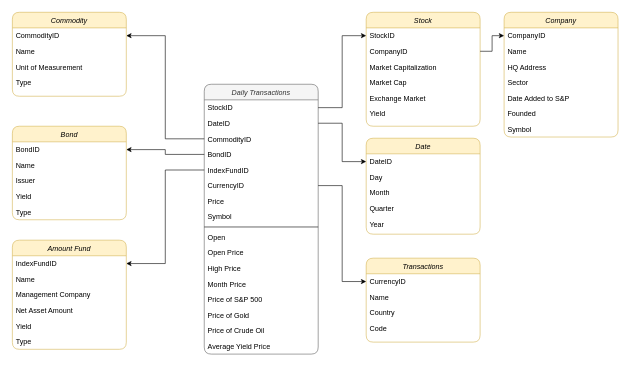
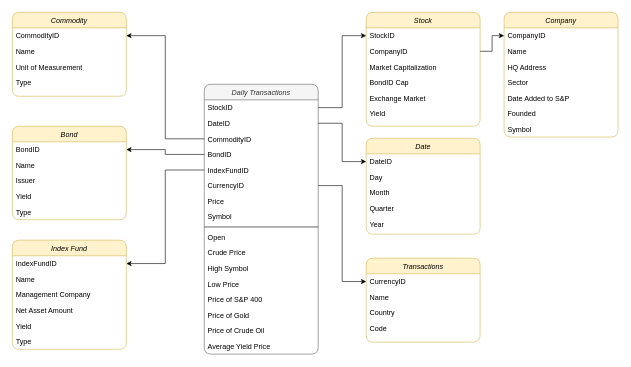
  <mxCell id="0" />
  <mxCell id="1" parent="0" />
  <mxCell id="2" value="Daily Transactions" style="swimlane;fontStyle=2;align=center;verticalAlign=top;childLayout=stackLayout;horizontal=1;startSize=26;horizontalStack=0;resizeParent=1;resizeLast=0;collapsible=1;marginBottom=0;rounded=1;shadow=0;strokeWidth=1;fillColor=#f5f5f5;strokeColor=#666666;fontColor=#333333;" parent="1" vertex="1"><mxGeometry x="340" y="140" width="190" height="450" as="geometry"><mxRectangle x="230" y="140" width="160" height="26" as="alternateBounds" /></mxGeometry></mxCell>
  <mxCell id="3" value="StockID" style="text;align=left;verticalAlign=top;spacingLeft=4;spacingRight=4;overflow=hidden;rotatable=0;points=[[0,0.5],[1,0.5]];portConstraint=eastwest;" parent="2" vertex="1"><mxGeometry y="26" width="190" height="26" as="geometry" /></mxCell>
  <mxCell id="4" value="DateID" style="text;align=left;verticalAlign=top;spacingLeft=4;spacingRight=4;overflow=hidden;rotatable=0;points=[[0,0.5],[1,0.5]];portConstraint=eastwest;" vertex="1" parent="2"><mxGeometry y="52" width="190" height="26" as="geometry" /></mxCell>
  <mxCell id="5" value="CommodityID" style="text;align=left;verticalAlign=top;spacingLeft=4;spacingRight=4;overflow=hidden;rotatable=0;points=[[0,0.5],[1,0.5]];portConstraint=eastwest;" vertex="1" parent="2"><mxGeometry y="78" width="190" height="26" as="geometry" /></mxCell>
  <mxCell id="6" value="BondID" style="text;align=left;verticalAlign=top;spacingLeft=4;spacingRight=4;overflow=hidden;rotatable=0;points=[[0,0.5],[1,0.5]];portConstraint=eastwest;" vertex="1" parent="2"><mxGeometry y="104" width="190" height="26" as="geometry" /></mxCell>
  <mxCell id="7" value="IndexFundID&#10;" style="text;align=left;verticalAlign=top;spacingLeft=4;spacingRight=4;overflow=hidden;rotatable=0;points=[[0,0.5],[1,0.5]];portConstraint=eastwest;" vertex="1" parent="2"><mxGeometry y="130" width="190" height="26" as="geometry" /></mxCell>
  <mxCell id="8" value="CurrencyID" style="text;align=left;verticalAlign=top;spacingLeft=4;spacingRight=4;overflow=hidden;rotatable=0;points=[[0,0.5],[1,0.5]];portConstraint=eastwest;" vertex="1" parent="2"><mxGeometry y="156" width="190" height="26" as="geometry" /></mxCell>
  <mxCell id="9" value="Price" style="text;align=left;verticalAlign=top;spacingLeft=4;spacingRight=4;overflow=hidden;rotatable=0;points=[[0,0.5],[1,0.5]];portConstraint=eastwest;" vertex="1" parent="2"><mxGeometry y="182" width="190" height="26" as="geometry" /></mxCell>
  <mxCell id="10" value="Symbol" style="text;align=left;verticalAlign=top;spacingLeft=4;spacingRight=4;overflow=hidden;rotatable=0;points=[[0,0.5],[1,0.5]];portConstraint=eastwest;" vertex="1" parent="2"><mxGeometry y="208" width="190" height="26" as="geometry" /></mxCell>
  <mxCell id="11" value="" style="line;html=1;strokeWidth=1;align=left;verticalAlign=middle;spacingTop=-1;spacingLeft=3;spacingRight=3;rotatable=0;labelPosition=right;points=[];portConstraint=eastwest;" parent="2" vertex="1"><mxGeometry y="234" width="190" height="8" as="geometry" /></mxCell>
  <mxCell id="12" value="Open" style="text;align=left;verticalAlign=top;spacingLeft=4;spacingRight=4;overflow=hidden;rotatable=0;points=[[0,0.5],[1,0.5]];portConstraint=eastwest;" vertex="1" parent="2"><mxGeometry y="242" width="190" height="26" as="geometry" /></mxCell>
- <mxCell id="13" value="Open Price" style="text;align=left;verticalAlign=top;spacingLeft=4;spacingRight=4;overflow=hidden;rotatable=0;points=[[0,0.5],[1,0.5]];portConstraint=eastwest;" vertex="1" parent="2"><mxGeometry y="268" width="190" height="26" as="geometry" /></mxCell>
- <mxCell id="14" value="High Price" style="text;align=left;verticalAlign=top;spacingLeft=4;spacingRight=4;overflow=hidden;rotatable=0;points=[[0,0.5],[1,0.5]];portConstraint=eastwest;" vertex="1" parent="2"><mxGeometry y="294" width="190" height="26" as="geometry" /></mxCell>
- <mxCell id="15" value="Month Price" style="text;align=left;verticalAlign=top;spacingLeft=4;spacingRight=4;overflow=hidden;rotatable=0;points=[[0,0.5],[1,0.5]];portConstraint=eastwest;" vertex="1" parent="2"><mxGeometry y="320" width="190" height="26" as="geometry" /></mxCell>
- <mxCell id="16" value="Price of S&amp;P 500" style="text;align=left;verticalAlign=top;spacingLeft=4;spacingRight=4;overflow=hidden;rotatable=0;points=[[0,0.5],[1,0.5]];portConstraint=eastwest;" vertex="1" parent="2"><mxGeometry y="346" width="190" height="26" as="geometry" /></mxCell>
+ <mxCell id="13" value="Crude Price" style="text;align=left;verticalAlign=top;spacingLeft=4;spacingRight=4;overflow=hidden;rotatable=0;points=[[0,0.5],[1,0.5]];portConstraint=eastwest;" vertex="1" parent="2"><mxGeometry y="268" width="190" height="26" as="geometry" /></mxCell>
+ <mxCell id="14" value="High Symbol" style="text;align=left;verticalAlign=top;spacingLeft=4;spacingRight=4;overflow=hidden;rotatable=0;points=[[0,0.5],[1,0.5]];portConstraint=eastwest;" vertex="1" parent="2"><mxGeometry y="294" width="190" height="26" as="geometry" /></mxCell>
+ <mxCell id="15" value="Low Price" style="text;align=left;verticalAlign=top;spacingLeft=4;spacingRight=4;overflow=hidden;rotatable=0;points=[[0,0.5],[1,0.5]];portConstraint=eastwest;" vertex="1" parent="2"><mxGeometry y="320" width="190" height="26" as="geometry" /></mxCell>
+ <mxCell id="16" value="Price of S&amp;P 400" style="text;align=left;verticalAlign=top;spacingLeft=4;spacingRight=4;overflow=hidden;rotatable=0;points=[[0,0.5],[1,0.5]];portConstraint=eastwest;" vertex="1" parent="2"><mxGeometry y="346" width="190" height="26" as="geometry" /></mxCell>
  <mxCell id="17" value="Price of Gold" style="text;align=left;verticalAlign=top;spacingLeft=4;spacingRight=4;overflow=hidden;rotatable=0;points=[[0,0.5],[1,0.5]];portConstraint=eastwest;" vertex="1" parent="2"><mxGeometry y="372" width="190" height="26" as="geometry" /></mxCell>
  <mxCell id="18" value="Price of Crude Oil" style="text;align=left;verticalAlign=top;spacingLeft=4;spacingRight=4;overflow=hidden;rotatable=0;points=[[0,0.5],[1,0.5]];portConstraint=eastwest;" vertex="1" parent="2"><mxGeometry y="398" width="190" height="26" as="geometry" /></mxCell>
  <mxCell id="19" value="Average Yield Price" style="text;align=left;verticalAlign=top;spacingLeft=4;spacingRight=4;overflow=hidden;rotatable=0;points=[[0,0.5],[1,0.5]];portConstraint=eastwest;" vertex="1" parent="2"><mxGeometry y="424" width="190" height="26" as="geometry" /></mxCell>
  <mxCell id="20" value="Stock" style="swimlane;fontStyle=2;align=center;verticalAlign=top;childLayout=stackLayout;horizontal=1;startSize=26;horizontalStack=0;resizeParent=1;resizeLast=0;collapsible=1;marginBottom=0;rounded=1;shadow=0;strokeWidth=1;fillColor=#fff2cc;strokeColor=#d6b656;" vertex="1" parent="1"><mxGeometry x="610" y="20" width="190" height="190" as="geometry"><mxRectangle x="230" y="140" width="160" height="26" as="alternateBounds" /></mxGeometry></mxCell>
  <mxCell id="21" value="StockID" style="text;align=left;verticalAlign=top;spacingLeft=4;spacingRight=4;overflow=hidden;rotatable=0;points=[[0,0.5],[1,0.5]];portConstraint=eastwest;" vertex="1" parent="20"><mxGeometry y="26" width="190" height="26" as="geometry" /></mxCell>
  <mxCell id="22" value="CompanyID" style="text;align=left;verticalAlign=top;spacingLeft=4;spacingRight=4;overflow=hidden;rotatable=0;points=[[0,0.5],[1,0.5]];portConstraint=eastwest;" vertex="1" parent="20"><mxGeometry y="52" width="190" height="26" as="geometry" /></mxCell>
  <mxCell id="23" value="Market Capitalization" style="text;align=left;verticalAlign=top;spacingLeft=4;spacingRight=4;overflow=hidden;rotatable=0;points=[[0,0.5],[1,0.5]];portConstraint=eastwest;" vertex="1" parent="20"><mxGeometry y="78" width="190" height="26" as="geometry" /></mxCell>
- <mxCell id="24" value="Market Cap" style="text;align=left;verticalAlign=top;spacingLeft=4;spacingRight=4;overflow=hidden;rotatable=0;points=[[0,0.5],[1,0.5]];portConstraint=eastwest;" vertex="1" parent="20"><mxGeometry y="104" width="190" height="26" as="geometry" /></mxCell>
+ <mxCell id="24" value="BondID Cap" style="text;align=left;verticalAlign=top;spacingLeft=4;spacingRight=4;overflow=hidden;rotatable=0;points=[[0,0.5],[1,0.5]];portConstraint=eastwest;" vertex="1" parent="20"><mxGeometry y="104" width="190" height="26" as="geometry" /></mxCell>
  <mxCell id="25" value="Exchange Market" style="text;align=left;verticalAlign=top;spacingLeft=4;spacingRight=4;overflow=hidden;rotatable=0;points=[[0,0.5],[1,0.5]];portConstraint=eastwest;" vertex="1" parent="20"><mxGeometry y="130" width="190" height="26" as="geometry" /></mxCell>
  <mxCell id="26" value="Yield" style="text;align=left;verticalAlign=top;spacingLeft=4;spacingRight=4;overflow=hidden;rotatable=0;points=[[0,0.5],[1,0.5]];portConstraint=eastwest;" vertex="1" parent="20"><mxGeometry y="156" width="190" height="26" as="geometry" /></mxCell>
  <mxCell id="27" style="edgeStyle=orthogonalEdgeStyle;rounded=0;orthogonalLoop=1;jettySize=auto;html=1;entryX=0;entryY=0.5;entryDx=0;entryDy=0;" edge="1" parent="1" source="3" target="21"><mxGeometry relative="1" as="geometry" /></mxCell>
  <mxCell id="28" value="Company" style="swimlane;fontStyle=2;align=center;verticalAlign=top;childLayout=stackLayout;horizontal=1;startSize=26;horizontalStack=0;resizeParent=1;resizeLast=0;collapsible=1;marginBottom=0;rounded=1;shadow=0;strokeWidth=1;fillColor=#fff2cc;strokeColor=#d6b656;" vertex="1" parent="1"><mxGeometry x="840" y="20" width="190" height="208" as="geometry"><mxRectangle x="230" y="140" width="160" height="26" as="alternateBounds" /></mxGeometry></mxCell>
  <mxCell id="29" value="CompanyID" style="text;align=left;verticalAlign=top;spacingLeft=4;spacingRight=4;overflow=hidden;rotatable=0;points=[[0,0.5],[1,0.5]];portConstraint=eastwest;" vertex="1" parent="28"><mxGeometry y="26" width="190" height="26" as="geometry" /></mxCell>
  <mxCell id="30" value="Name" style="text;align=left;verticalAlign=top;spacingLeft=4;spacingRight=4;overflow=hidden;rotatable=0;points=[[0,0.5],[1,0.5]];portConstraint=eastwest;" vertex="1" parent="28"><mxGeometry y="52" width="190" height="26" as="geometry" /></mxCell>
  <mxCell id="31" value="HQ Address" style="text;align=left;verticalAlign=top;spacingLeft=4;spacingRight=4;overflow=hidden;rotatable=0;points=[[0,0.5],[1,0.5]];portConstraint=eastwest;" vertex="1" parent="28"><mxGeometry y="78" width="190" height="26" as="geometry" /></mxCell>
  <mxCell id="32" value="Sector" style="text;align=left;verticalAlign=top;spacingLeft=4;spacingRight=4;overflow=hidden;rotatable=0;points=[[0,0.5],[1,0.5]];portConstraint=eastwest;" vertex="1" parent="28"><mxGeometry y="104" width="190" height="26" as="geometry" /></mxCell>
  <mxCell id="33" value="Date Added to S&amp;P" style="text;align=left;verticalAlign=top;spacingLeft=4;spacingRight=4;overflow=hidden;rotatable=0;points=[[0,0.5],[1,0.5]];portConstraint=eastwest;" vertex="1" parent="28"><mxGeometry y="130" width="190" height="26" as="geometry" /></mxCell>
  <mxCell id="34" value="Founded" style="text;align=left;verticalAlign=top;spacingLeft=4;spacingRight=4;overflow=hidden;rotatable=0;points=[[0,0.5],[1,0.5]];portConstraint=eastwest;" vertex="1" parent="28"><mxGeometry y="156" width="190" height="26" as="geometry" /></mxCell>
  <mxCell id="35" value="Symbol" style="text;align=left;verticalAlign=top;spacingLeft=4;spacingRight=4;overflow=hidden;rotatable=0;points=[[0,0.5],[1,0.5]];portConstraint=eastwest;" vertex="1" parent="28"><mxGeometry y="182" width="190" height="26" as="geometry" /></mxCell>
  <mxCell id="36" style="edgeStyle=orthogonalEdgeStyle;rounded=0;orthogonalLoop=1;jettySize=auto;html=1;entryX=0;entryY=0.5;entryDx=0;entryDy=0;" edge="1" parent="1" source="22" target="29"><mxGeometry relative="1" as="geometry" /></mxCell>
  <mxCell id="37" value="Date" style="swimlane;fontStyle=2;align=center;verticalAlign=top;childLayout=stackLayout;horizontal=1;startSize=26;horizontalStack=0;resizeParent=1;resizeLast=0;collapsible=1;marginBottom=0;rounded=1;shadow=0;strokeWidth=1;fillColor=#fff2cc;strokeColor=#d6b656;" vertex="1" parent="1"><mxGeometry x="610" y="230" width="190" height="160" as="geometry"><mxRectangle x="230" y="140" width="160" height="26" as="alternateBounds" /></mxGeometry></mxCell>
  <mxCell id="38" value="DateID" style="text;align=left;verticalAlign=top;spacingLeft=4;spacingRight=4;overflow=hidden;rotatable=0;points=[[0,0.5],[1,0.5]];portConstraint=eastwest;" vertex="1" parent="37"><mxGeometry y="26" width="190" height="26" as="geometry" /></mxCell>
  <mxCell id="39" value="Day" style="text;align=left;verticalAlign=top;spacingLeft=4;spacingRight=4;overflow=hidden;rotatable=0;points=[[0,0.5],[1,0.5]];portConstraint=eastwest;" vertex="1" parent="37"><mxGeometry y="52" width="190" height="26" as="geometry" /></mxCell>
  <mxCell id="40" value="Month" style="text;align=left;verticalAlign=top;spacingLeft=4;spacingRight=4;overflow=hidden;rotatable=0;points=[[0,0.5],[1,0.5]];portConstraint=eastwest;" vertex="1" parent="37"><mxGeometry y="78" width="190" height="26" as="geometry" /></mxCell>
  <mxCell id="41" value="Quarter" style="text;align=left;verticalAlign=top;spacingLeft=4;spacingRight=4;overflow=hidden;rotatable=0;points=[[0,0.5],[1,0.5]];portConstraint=eastwest;" vertex="1" parent="37"><mxGeometry y="104" width="190" height="26" as="geometry" /></mxCell>
  <mxCell id="42" value="Year" style="text;align=left;verticalAlign=top;spacingLeft=4;spacingRight=4;overflow=hidden;rotatable=0;points=[[0,0.5],[1,0.5]];portConstraint=eastwest;" vertex="1" parent="37"><mxGeometry y="130" width="190" height="26" as="geometry" /></mxCell>
  <mxCell id="43" style="edgeStyle=orthogonalEdgeStyle;rounded=0;orthogonalLoop=1;jettySize=auto;html=1;entryX=0;entryY=0.5;entryDx=0;entryDy=0;" edge="1" parent="1" source="4" target="38"><mxGeometry relative="1" as="geometry" /></mxCell>
  <mxCell id="44" value="Transactions" style="swimlane;fontStyle=2;align=center;verticalAlign=top;childLayout=stackLayout;horizontal=1;startSize=26;horizontalStack=0;resizeParent=1;resizeLast=0;collapsible=1;marginBottom=0;rounded=1;shadow=0;strokeWidth=1;fillColor=#fff2cc;strokeColor=#d6b656;" vertex="1" parent="1"><mxGeometry x="610" y="430" width="190" height="140" as="geometry"><mxRectangle x="230" y="140" width="160" height="26" as="alternateBounds" /></mxGeometry></mxCell>
  <mxCell id="45" value="CurrencyID" style="text;align=left;verticalAlign=top;spacingLeft=4;spacingRight=4;overflow=hidden;rotatable=0;points=[[0,0.5],[1,0.5]];portConstraint=eastwest;" vertex="1" parent="44"><mxGeometry y="26" width="190" height="26" as="geometry" /></mxCell>
  <mxCell id="46" value="Name" style="text;align=left;verticalAlign=top;spacingLeft=4;spacingRight=4;overflow=hidden;rotatable=0;points=[[0,0.5],[1,0.5]];portConstraint=eastwest;" vertex="1" parent="44"><mxGeometry y="52" width="190" height="26" as="geometry" /></mxCell>
  <mxCell id="47" value="Country" style="text;align=left;verticalAlign=top;spacingLeft=4;spacingRight=4;overflow=hidden;rotatable=0;points=[[0,0.5],[1,0.5]];portConstraint=eastwest;" vertex="1" parent="44"><mxGeometry y="78" width="190" height="26" as="geometry" /></mxCell>
  <mxCell id="48" value="Code" style="text;align=left;verticalAlign=top;spacingLeft=4;spacingRight=4;overflow=hidden;rotatable=0;points=[[0,0.5],[1,0.5]];portConstraint=eastwest;" vertex="1" parent="44"><mxGeometry y="104" width="190" height="26" as="geometry" /></mxCell>
  <mxCell id="49" style="edgeStyle=orthogonalEdgeStyle;rounded=0;orthogonalLoop=1;jettySize=auto;html=1;entryX=0;entryY=0.5;entryDx=0;entryDy=0;" edge="1" parent="1" source="8" target="45"><mxGeometry relative="1" as="geometry" /></mxCell>
  <mxCell id="50" value="Commodity" style="swimlane;fontStyle=2;align=center;verticalAlign=top;childLayout=stackLayout;horizontal=1;startSize=26;horizontalStack=0;resizeParent=1;resizeLast=0;collapsible=1;marginBottom=0;rounded=1;shadow=0;strokeWidth=1;fillColor=#fff2cc;strokeColor=#d6b656;" vertex="1" parent="1"><mxGeometry x="20" y="20" width="190" height="140" as="geometry"><mxRectangle x="230" y="140" width="160" height="26" as="alternateBounds" /></mxGeometry></mxCell>
  <mxCell id="51" value="CommodityID" style="text;align=left;verticalAlign=top;spacingLeft=4;spacingRight=4;overflow=hidden;rotatable=0;points=[[0,0.5],[1,0.5]];portConstraint=eastwest;" vertex="1" parent="50"><mxGeometry y="26" width="190" height="26" as="geometry" /></mxCell>
  <mxCell id="52" value="Name" style="text;align=left;verticalAlign=top;spacingLeft=4;spacingRight=4;overflow=hidden;rotatable=0;points=[[0,0.5],[1,0.5]];portConstraint=eastwest;" vertex="1" parent="50"><mxGeometry y="52" width="190" height="26" as="geometry" /></mxCell>
  <mxCell id="53" value="Unit of Measurement" style="text;align=left;verticalAlign=top;spacingLeft=4;spacingRight=4;overflow=hidden;rotatable=0;points=[[0,0.5],[1,0.5]];portConstraint=eastwest;" vertex="1" parent="50"><mxGeometry y="78" width="190" height="26" as="geometry" /></mxCell>
  <mxCell id="54" value="Type" style="text;align=left;verticalAlign=top;spacingLeft=4;spacingRight=4;overflow=hidden;rotatable=0;points=[[0,0.5],[1,0.5]];portConstraint=eastwest;" vertex="1" parent="50"><mxGeometry y="104" width="190" height="26" as="geometry" /></mxCell>
  <mxCell id="55" style="edgeStyle=orthogonalEdgeStyle;rounded=0;orthogonalLoop=1;jettySize=auto;html=1;entryX=1;entryY=0.5;entryDx=0;entryDy=0;" edge="1" parent="1" source="5" target="51"><mxGeometry relative="1" as="geometry" /></mxCell>
  <mxCell id="56" value="Bond" style="swimlane;fontStyle=2;align=center;verticalAlign=top;childLayout=stackLayout;horizontal=1;startSize=26;horizontalStack=0;resizeParent=1;resizeLast=0;collapsible=1;marginBottom=0;rounded=1;shadow=0;strokeWidth=1;fillColor=#fff2cc;strokeColor=#d6b656;" vertex="1" parent="1"><mxGeometry x="20" y="210" width="190" height="156" as="geometry"><mxRectangle x="230" y="140" width="160" height="26" as="alternateBounds" /></mxGeometry></mxCell>
  <mxCell id="57" value="BondID" style="text;align=left;verticalAlign=top;spacingLeft=4;spacingRight=4;overflow=hidden;rotatable=0;points=[[0,0.5],[1,0.5]];portConstraint=eastwest;" vertex="1" parent="56"><mxGeometry y="26" width="190" height="26" as="geometry" /></mxCell>
  <mxCell id="58" value="Name" style="text;align=left;verticalAlign=top;spacingLeft=4;spacingRight=4;overflow=hidden;rotatable=0;points=[[0,0.5],[1,0.5]];portConstraint=eastwest;" vertex="1" parent="56"><mxGeometry y="52" width="190" height="26" as="geometry" /></mxCell>
  <mxCell id="59" value="Issuer" style="text;align=left;verticalAlign=top;spacingLeft=4;spacingRight=4;overflow=hidden;rotatable=0;points=[[0,0.5],[1,0.5]];portConstraint=eastwest;" vertex="1" parent="56"><mxGeometry y="78" width="190" height="26" as="geometry" /></mxCell>
  <mxCell id="60" value="Yield" style="text;align=left;verticalAlign=top;spacingLeft=4;spacingRight=4;overflow=hidden;rotatable=0;points=[[0,0.5],[1,0.5]];portConstraint=eastwest;" vertex="1" parent="56"><mxGeometry y="104" width="190" height="26" as="geometry" /></mxCell>
  <mxCell id="61" value="Type" style="text;align=left;verticalAlign=top;spacingLeft=4;spacingRight=4;overflow=hidden;rotatable=0;points=[[0,0.5],[1,0.5]];portConstraint=eastwest;" vertex="1" parent="56"><mxGeometry y="130" width="190" height="26" as="geometry" /></mxCell>
  <mxCell id="62" style="edgeStyle=orthogonalEdgeStyle;rounded=0;orthogonalLoop=1;jettySize=auto;html=1;entryX=1;entryY=0.5;entryDx=0;entryDy=0;" edge="1" parent="1" source="6" target="57"><mxGeometry relative="1" as="geometry" /></mxCell>
- <mxCell id="63" value="Amount Fund" style="swimlane;fontStyle=2;align=center;verticalAlign=top;childLayout=stackLayout;horizontal=1;startSize=26;horizontalStack=0;resizeParent=1;resizeLast=0;collapsible=1;marginBottom=0;rounded=1;shadow=0;strokeWidth=1;fillColor=#fff2cc;strokeColor=#d6b656;" vertex="1" parent="1"><mxGeometry x="20" y="400" width="190" height="182" as="geometry"><mxRectangle x="230" y="140" width="160" height="26" as="alternateBounds" /></mxGeometry></mxCell>
+ <mxCell id="63" value="Index Fund" style="swimlane;fontStyle=2;align=center;verticalAlign=top;childLayout=stackLayout;horizontal=1;startSize=26;horizontalStack=0;resizeParent=1;resizeLast=0;collapsible=1;marginBottom=0;rounded=1;shadow=0;strokeWidth=1;fillColor=#fff2cc;strokeColor=#d6b656;" vertex="1" parent="1"><mxGeometry x="20" y="400" width="190" height="182" as="geometry"><mxRectangle x="230" y="140" width="160" height="26" as="alternateBounds" /></mxGeometry></mxCell>
  <mxCell id="64" value="IndexFundID" style="text;align=left;verticalAlign=top;spacingLeft=4;spacingRight=4;overflow=hidden;rotatable=0;points=[[0,0.5],[1,0.5]];portConstraint=eastwest;" vertex="1" parent="63"><mxGeometry y="26" width="190" height="26" as="geometry" /></mxCell>
  <mxCell id="65" value="Name" style="text;align=left;verticalAlign=top;spacingLeft=4;spacingRight=4;overflow=hidden;rotatable=0;points=[[0,0.5],[1,0.5]];portConstraint=eastwest;" vertex="1" parent="63"><mxGeometry y="52" width="190" height="26" as="geometry" /></mxCell>
  <mxCell id="66" value="Management Company" style="text;align=left;verticalAlign=top;spacingLeft=4;spacingRight=4;overflow=hidden;rotatable=0;points=[[0,0.5],[1,0.5]];portConstraint=eastwest;" vertex="1" parent="63"><mxGeometry y="78" width="190" height="26" as="geometry" /></mxCell>
  <mxCell id="67" value="Net Asset Amount" style="text;align=left;verticalAlign=top;spacingLeft=4;spacingRight=4;overflow=hidden;rotatable=0;points=[[0,0.5],[1,0.5]];portConstraint=eastwest;" vertex="1" parent="63"><mxGeometry y="104" width="190" height="26" as="geometry" /></mxCell>
  <mxCell id="68" value="Yield" style="text;align=left;verticalAlign=top;spacingLeft=4;spacingRight=4;overflow=hidden;rotatable=0;points=[[0,0.5],[1,0.5]];portConstraint=eastwest;" vertex="1" parent="63"><mxGeometry y="130" width="190" height="26" as="geometry" /></mxCell>
  <mxCell id="69" value="Type" style="text;align=left;verticalAlign=top;spacingLeft=4;spacingRight=4;overflow=hidden;rotatable=0;points=[[0,0.5],[1,0.5]];portConstraint=eastwest;" vertex="1" parent="63"><mxGeometry y="156" width="190" height="26" as="geometry" /></mxCell>
  <mxCell id="70" style="edgeStyle=orthogonalEdgeStyle;rounded=0;orthogonalLoop=1;jettySize=auto;html=1;entryX=1;entryY=0.5;entryDx=0;entryDy=0;" edge="1" parent="1" source="7" target="64"><mxGeometry relative="1" as="geometry" /></mxCell>
